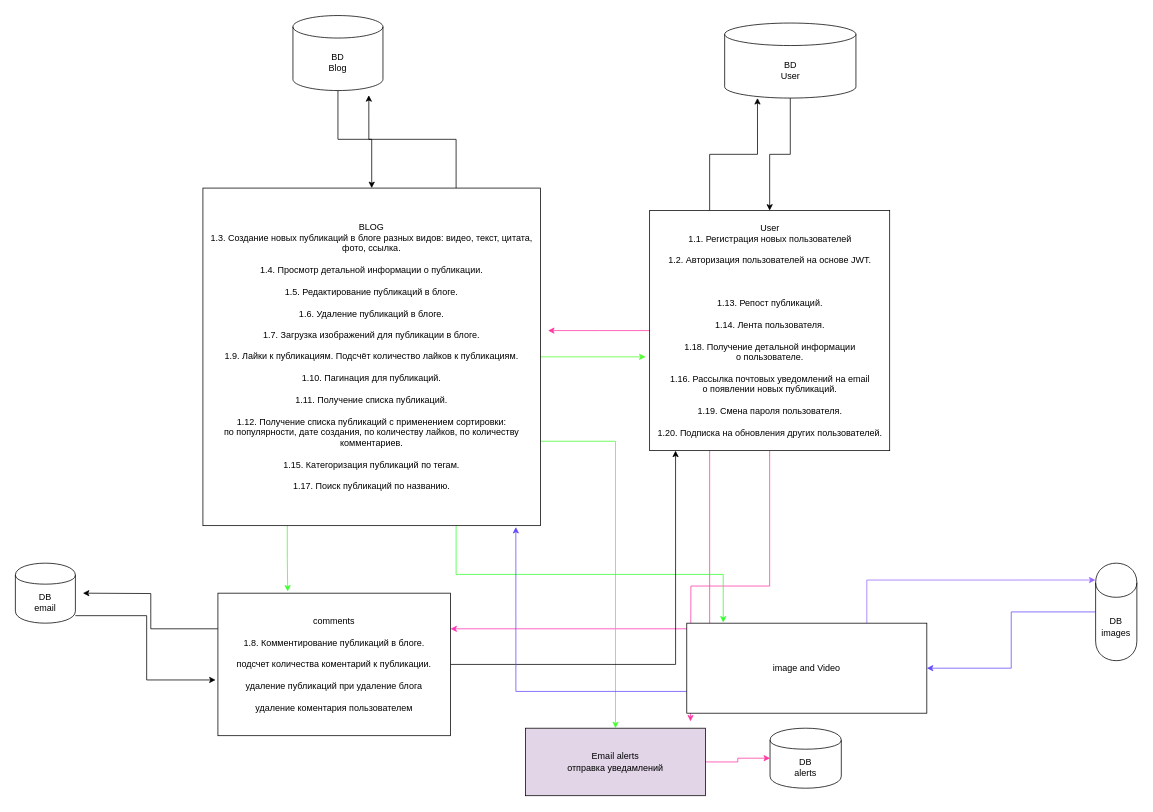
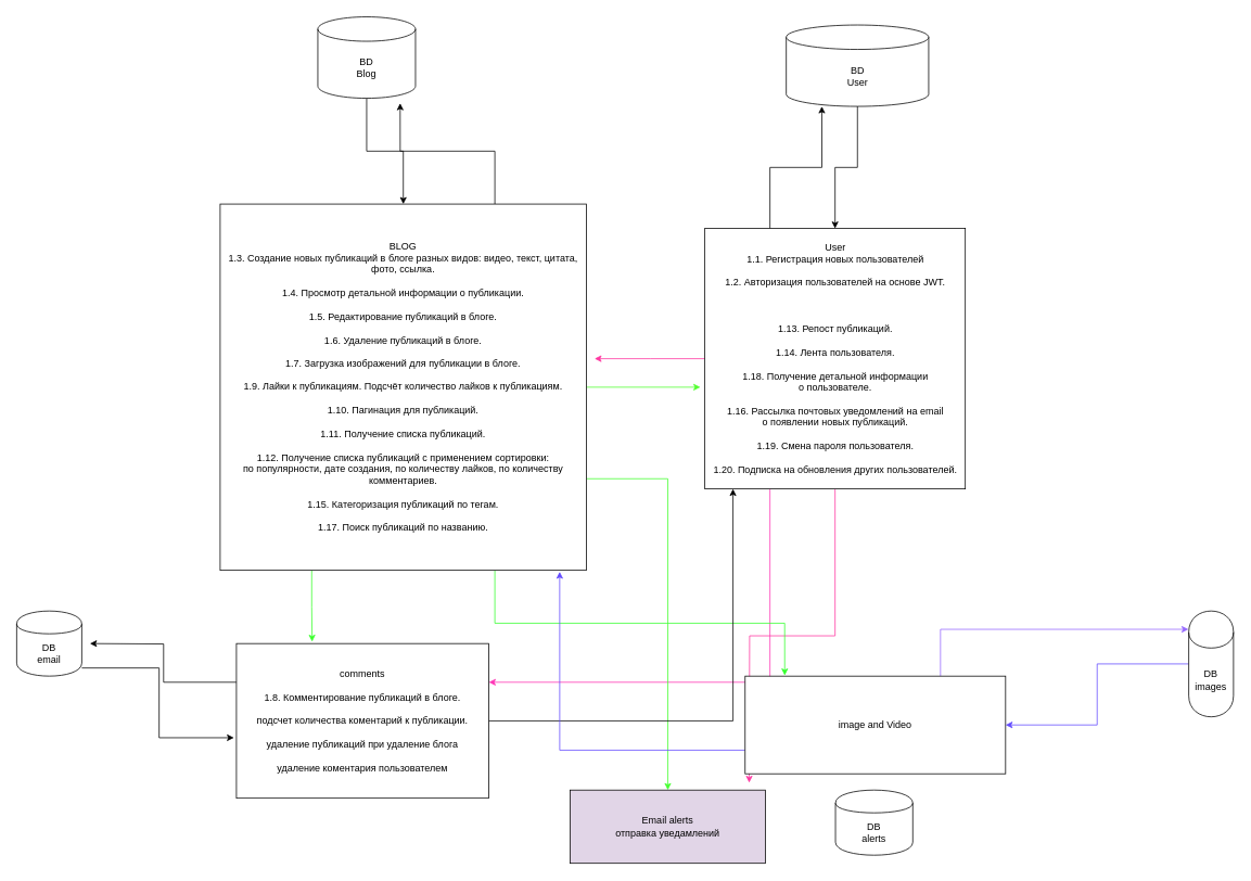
  <mxCell id="0" />
  <mxCell id="1" parent="0" />
  <mxCell id="2" style="edgeStyle=orthogonalEdgeStyle;rounded=0;orthogonalLoop=1;jettySize=auto;html=1;strokeColor=#FF36A1;" parent="1" source="6" edge="1"><mxGeometry relative="1" as="geometry"><mxPoint x="730" y="440" as="targetPoint" /></mxGeometry></mxCell>
  <mxCell id="3" style="edgeStyle=orthogonalEdgeStyle;rounded=0;orthogonalLoop=1;jettySize=auto;html=1;exitX=0.25;exitY=1;exitDx=0;exitDy=0;entryX=1;entryY=0.25;entryDx=0;entryDy=0;strokeColor=#FF33B4;" parent="1" source="6" target="23" edge="1"><mxGeometry relative="1" as="geometry" /></mxCell>
  <mxCell id="4" style="edgeStyle=orthogonalEdgeStyle;rounded=0;orthogonalLoop=1;jettySize=auto;html=1;exitX=0.5;exitY=1;exitDx=0;exitDy=0;strokeColor=#FF36A1;" parent="1" source="6" edge="1"><mxGeometry relative="1" as="geometry"><mxPoint x="920" y="961" as="targetPoint" /></mxGeometry></mxCell>
  <mxCell id="5" style="edgeStyle=orthogonalEdgeStyle;rounded=0;orthogonalLoop=1;jettySize=auto;html=1;exitX=0.25;exitY=0;exitDx=0;exitDy=0;entryX=0.25;entryY=1;entryDx=0;entryDy=0;strokeColor=#000000;" parent="1" source="6" target="16" edge="1"><mxGeometry relative="1" as="geometry" /></mxCell>
  <mxCell id="6" value="&lt;div&gt;User&lt;/div&gt;&lt;div&gt;1.1. Регистрация новых пользователей&lt;/div&gt;&lt;div&gt;&lt;br&gt;&lt;/div&gt;&lt;div&gt;1.2. Авторизация пользователей на&amp;nbsp;основе JWT.&lt;/div&gt;&lt;div&gt;&lt;br&gt;&lt;/div&gt;&lt;div&gt;&lt;br&gt;&lt;/div&gt;&lt;div&gt;&lt;br&gt;&lt;/div&gt;&lt;div&gt;1.13. Репост публикаций.&lt;/div&gt;&lt;div&gt;&lt;br&gt;&lt;/div&gt;&lt;div&gt;1.14. Лента пользователя.&lt;/div&gt;&lt;div&gt;&lt;br&gt;&lt;/div&gt;&lt;div&gt;1.18. Получение детальной информации о&amp;nbsp;пользователе.&lt;br&gt;&lt;br&gt;1.16. Рассылка почтовых уведомлений на&amp;nbsp;email о&amp;nbsp;появлении новых публикаций.&lt;/div&gt;&lt;div&gt;&lt;br&gt;&lt;/div&gt;&lt;div&gt;1.19. Смена пароля пользователя.&lt;br&gt;&lt;br&gt;1.20. Подписка на&amp;nbsp;обновления других пользователей.&lt;/div&gt;" style="whiteSpace=wrap;html=1;aspect=fixed;" parent="1" vertex="1"><mxGeometry x="865.5" y="280" width="320" height="320" as="geometry" /></mxCell>
  <mxCell id="7" style="edgeStyle=orthogonalEdgeStyle;rounded=0;orthogonalLoop=1;jettySize=auto;html=1;strokeColor=#51FF2E;" parent="1" source="12" edge="1"><mxGeometry relative="1" as="geometry"><mxPoint x="860" y="475" as="targetPoint" /></mxGeometry></mxCell>
  <mxCell id="8" style="edgeStyle=orthogonalEdgeStyle;rounded=0;orthogonalLoop=1;jettySize=auto;html=1;exitX=0.25;exitY=1;exitDx=0;exitDy=0;entryX=0.3;entryY=-0.012;entryDx=0;entryDy=0;entryPerimeter=0;strokeColor=#39FF2B;" parent="1" source="12" target="23" edge="1"><mxGeometry relative="1" as="geometry" /></mxCell>
  <mxCell id="9" style="edgeStyle=orthogonalEdgeStyle;rounded=0;orthogonalLoop=1;jettySize=auto;html=1;exitX=0.75;exitY=1;exitDx=0;exitDy=0;entryX=0.152;entryY=-0.007;entryDx=0;entryDy=0;entryPerimeter=0;strokeColor=#32FF2B;" parent="1" source="12" target="26" edge="1"><mxGeometry relative="1" as="geometry" /></mxCell>
  <mxCell id="10" style="edgeStyle=orthogonalEdgeStyle;rounded=0;orthogonalLoop=1;jettySize=auto;html=1;exitX=1;exitY=0.75;exitDx=0;exitDy=0;entryX=0.5;entryY=0;entryDx=0;entryDy=0;strokeColor=#43FF2E;" parent="1" source="12" target="28" edge="1"><mxGeometry relative="1" as="geometry" /></mxCell>
  <mxCell id="11" style="edgeStyle=orthogonalEdgeStyle;rounded=0;orthogonalLoop=1;jettySize=auto;html=1;exitX=0.75;exitY=0;exitDx=0;exitDy=0;entryX=0.843;entryY=1.062;entryDx=0;entryDy=0;entryPerimeter=0;strokeColor=#000000;" parent="1" source="12" target="14" edge="1"><mxGeometry relative="1" as="geometry" /></mxCell>
  <mxCell id="12" value="&lt;div&gt;BLOG &lt;br&gt;&lt;/div&gt;&lt;div&gt;1.3. Создание новых публикаций в&amp;nbsp;блоге разных видов: видео, текст, цитата, фото, ссылка.&lt;/div&gt;&lt;br&gt;1.4. Просмотр детальной информации о&amp;nbsp;публикации.&lt;br&gt;&lt;br&gt;1.5. Редактирование публикаций в&amp;nbsp;блоге.&lt;br&gt;&lt;br&gt;1.6. Удаление публикаций в&amp;nbsp;блоге.&lt;br&gt;&lt;div&gt;&lt;br&gt;1.7. Загрузка изображений для публикации в&amp;nbsp;блоге.&lt;/div&gt;&lt;div&gt;&lt;br&gt;&lt;/div&gt;&lt;div&gt;1.9. Лайки к&amp;nbsp;публикациям. Подсчёт количество лайков к&amp;nbsp;публикациям.&lt;/div&gt;&lt;div&gt;&lt;br&gt;&lt;/div&gt;&lt;div&gt;1.10. Пагинация для публикаций.&lt;br&gt;&lt;br&gt;1.11. Получение списка публикаций.&lt;br&gt;&lt;br&gt;1.12. Получение списка публикаций с&amp;nbsp;применением сортировки: &lt;br&gt;по&amp;nbsp;популярности, дате создания, по&amp;nbsp;количеству лайков, по&amp;nbsp;количеству &lt;br&gt;комментариев.&lt;/div&gt;&lt;div&gt;&lt;br&gt;&lt;/div&gt;&lt;div&gt;1.15. Категоризация публикаций по&amp;nbsp;тегам.&lt;br&gt;&lt;br&gt;1.17. Поиск публикаций по&amp;nbsp;названию.&lt;/div&gt;" style="whiteSpace=wrap;html=1;aspect=fixed;" parent="1" vertex="1"><mxGeometry x="270" y="250" width="450" height="450" as="geometry" /></mxCell>
  <mxCell id="13" style="edgeStyle=orthogonalEdgeStyle;rounded=0;orthogonalLoop=1;jettySize=auto;html=1;entryX=0.5;entryY=0;entryDx=0;entryDy=0;" parent="1" source="14" target="12" edge="1"><mxGeometry relative="1" as="geometry" /></mxCell>
  <mxCell id="14" value="&lt;div&gt;BD&lt;/div&gt;&lt;div&gt;Blog&lt;/div&gt;" style="shape=cylinder3;whiteSpace=wrap;html=1;boundedLbl=1;backgroundOutline=1;size=15;" parent="1" vertex="1"><mxGeometry x="390" y="20" width="120" height="100" as="geometry" /></mxCell>
  <mxCell id="15" style="edgeStyle=orthogonalEdgeStyle;rounded=0;orthogonalLoop=1;jettySize=auto;html=1;exitX=0.5;exitY=1;exitDx=0;exitDy=0;exitPerimeter=0;entryX=0.5;entryY=0;entryDx=0;entryDy=0;" parent="1" source="16" target="6" edge="1"><mxGeometry relative="1" as="geometry" /></mxCell>
  <mxCell id="16" value="&lt;div&gt;BD&lt;/div&gt;&lt;div&gt;User&lt;/div&gt;" style="shape=cylinder3;whiteSpace=wrap;html=1;boundedLbl=1;backgroundOutline=1;size=15;" parent="1" vertex="1"><mxGeometry x="965.5" y="30" width="175" height="100" as="geometry" /></mxCell>
  <mxCell id="17" style="edgeStyle=orthogonalEdgeStyle;rounded=0;orthogonalLoop=1;jettySize=auto;html=1;entryX=-0.01;entryY=0.609;entryDx=0;entryDy=0;entryPerimeter=0;" parent="1" source="18" target="23" edge="1"><mxGeometry relative="1" as="geometry"><Array as="points"><mxPoint x="195" y="820" /><mxPoint x="195" y="906" /></Array></mxGeometry></mxCell>
  <mxCell id="18" value="DB &lt;br&gt;email" style="shape=cylinder;whiteSpace=wrap;html=1;boundedLbl=1;backgroundOutline=1;" parent="1" vertex="1"><mxGeometry x="20" y="750" width="80" height="80" as="geometry" /></mxCell>
  <mxCell id="19" style="edgeStyle=orthogonalEdgeStyle;rounded=0;orthogonalLoop=1;jettySize=auto;html=1;entryX=1;entryY=0.5;entryDx=0;entryDy=0;strokeColor=#624AFF;" parent="1" source="20" target="26" edge="1"><mxGeometry relative="1" as="geometry" /></mxCell>
  <mxCell id="20" value="DB&lt;br&gt;images" style="shape=cylinder;whiteSpace=wrap;html=1;boundedLbl=1;backgroundOutline=1;" parent="1" vertex="1"><mxGeometry x="1460" y="750" width="55" height="130" as="geometry" /></mxCell>
  <mxCell id="21" style="edgeStyle=orthogonalEdgeStyle;rounded=0;orthogonalLoop=1;jettySize=auto;html=1;entryX=0.108;entryY=1;entryDx=0;entryDy=0;entryPerimeter=0;" parent="1" source="23" target="6" edge="1"><mxGeometry relative="1" as="geometry" /></mxCell>
  <mxCell id="22" style="edgeStyle=orthogonalEdgeStyle;rounded=0;orthogonalLoop=1;jettySize=auto;html=1;exitX=0;exitY=0.25;exitDx=0;exitDy=0;strokeColor=#000000;" parent="1" source="23" edge="1"><mxGeometry relative="1" as="geometry"><mxPoint x="110" y="790" as="targetPoint" /></mxGeometry></mxCell>
  <mxCell id="23" value="comments&lt;br&gt;&lt;br&gt;1.8. Комментирование публикаций в&amp;nbsp;блоге.&lt;br&gt;&lt;br&gt;подсчет количества коментарий к публикации.&lt;br&gt;&lt;br&gt;удаление публикаций при удаление блога&lt;br&gt;&lt;br&gt;удаление коментария пользователем&lt;br&gt;" style="rounded=0;whiteSpace=wrap;html=1;" parent="1" vertex="1"><mxGeometry x="290" y="790" width="310" height="190" as="geometry" /></mxCell>
  <mxCell id="24" style="edgeStyle=orthogonalEdgeStyle;rounded=0;orthogonalLoop=1;jettySize=auto;html=1;strokeColor=#624AFF;entryX=0.927;entryY=1.004;entryDx=0;entryDy=0;entryPerimeter=0;" parent="1" source="26" target="12" edge="1"><mxGeometry relative="1" as="geometry"><mxPoint x="1100" y="620" as="targetPoint" /><Array as="points"><mxPoint x="687" y="921" /></Array></mxGeometry></mxCell>
  <mxCell id="25" style="edgeStyle=orthogonalEdgeStyle;rounded=0;orthogonalLoop=1;jettySize=auto;html=1;exitX=0.75;exitY=0;exitDx=0;exitDy=0;entryX=-0.005;entryY=0.173;entryDx=0;entryDy=0;entryPerimeter=0;strokeColor=#9669FF;" parent="1" source="26" target="20" edge="1"><mxGeometry relative="1" as="geometry" /></mxCell>
  <mxCell id="26" value="image and Video" style="rounded=0;whiteSpace=wrap;html=1;" parent="1" vertex="1"><mxGeometry x="915" y="830" width="320" height="120" as="geometry" /></mxCell>
- <mxCell id="27" style="edgeStyle=orthogonalEdgeStyle;rounded=0;orthogonalLoop=1;jettySize=auto;html=1;entryX=0;entryY=0.5;entryDx=0;entryDy=0;strokeColor=#FF36A1;" parent="1" source="28" target="29" edge="1"><mxGeometry relative="1" as="geometry" /></mxCell>
  <mxCell id="28" value="Email alerts&lt;br&gt;отправка уведамлений" style="rounded=0;whiteSpace=wrap;html=1;fillColor=#e1d5e7;" parent="1" vertex="1"><mxGeometry x="700" y="970" width="240" height="90" as="geometry" /></mxCell>
  <mxCell id="29" value="DB&lt;br&gt;alerts" style="shape=cylinder;whiteSpace=wrap;html=1;boundedLbl=1;backgroundOutline=1;" parent="1" vertex="1"><mxGeometry x="1026" y="970" width="95" height="80" as="geometry" /></mxCell>
